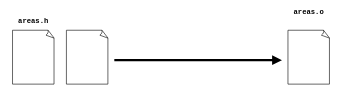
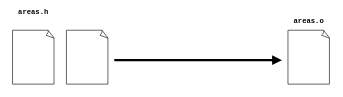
  <mxCell id="0" />
  <mxCell id="1" parent="0" />
  <mxCell id="2" value="" style="whiteSpace=wrap;html=1;shape=mxgraph.basic.document" parent="1" vertex="1"><mxGeometry x="20" y="50" width="70" height="90" as="geometry" /></mxCell>
- <mxCell id="3" value="&lt;font face=&quot;Courier New&quot;&gt;&lt;b&gt;areas.h&lt;/b&gt;&lt;/font&gt;" style="text;html=1;align=center;verticalAlign=middle;whiteSpace=wrap;rounded=0;" parent="1" vertex="1"><mxGeometry x="25" y="20" width="60" height="30" as="geometry" /></mxCell>
+ <mxCell id="3" value="&lt;font face=&quot;Courier New&quot;&gt;&lt;b&gt;areas.h&lt;/b&gt;&lt;/font&gt;" style="text;html=1;align=center;verticalAlign=middle;whiteSpace=wrap;rounded=0;" parent="1" vertex="1"><mxGeometry x="25" y="5" width="60" height="30" as="geometry" /></mxCell>
  <mxCell id="4" value="" style="whiteSpace=wrap;html=1;shape=mxgraph.basic.document" parent="1" vertex="1"><mxGeometry x="110" y="50" width="70" height="90" as="geometry" /></mxCell>
  <mxCell id="5" value="" style="whiteSpace=wrap;html=1;shape=mxgraph.basic.document" parent="1" vertex="1"><mxGeometry x="480" y="50" width="70" height="90" as="geometry" /></mxCell>
- <mxCell id="6" value="&lt;font face=&quot;Courier New&quot;&gt;&lt;b&gt;areas.o&lt;/b&gt;&lt;/font&gt;" style="text;html=1;align=center;verticalAlign=middle;whiteSpace=wrap;rounded=0;" parent="1" vertex="1"><mxGeometry x="485" y="5" width="60" height="30" as="geometry" /></mxCell>
+ <mxCell id="6" value="&lt;font face=&quot;Courier New&quot;&gt;&lt;b&gt;areas.o&lt;/b&gt;&lt;/font&gt;" style="text;html=1;align=center;verticalAlign=middle;whiteSpace=wrap;rounded=0;" parent="1" vertex="1"><mxGeometry x="485" y="20" width="60" height="30" as="geometry" /></mxCell>
  <mxCell id="7" value="" style="endArrow=block;html=1;rounded=0;strokeWidth=4;endFill=1;" parent="1" edge="1"><mxGeometry width="50" height="50" relative="1" as="geometry"><mxPoint x="190" y="100" as="sourcePoint" /><mxPoint x="470" y="100" as="targetPoint" /></mxGeometry></mxCell>
